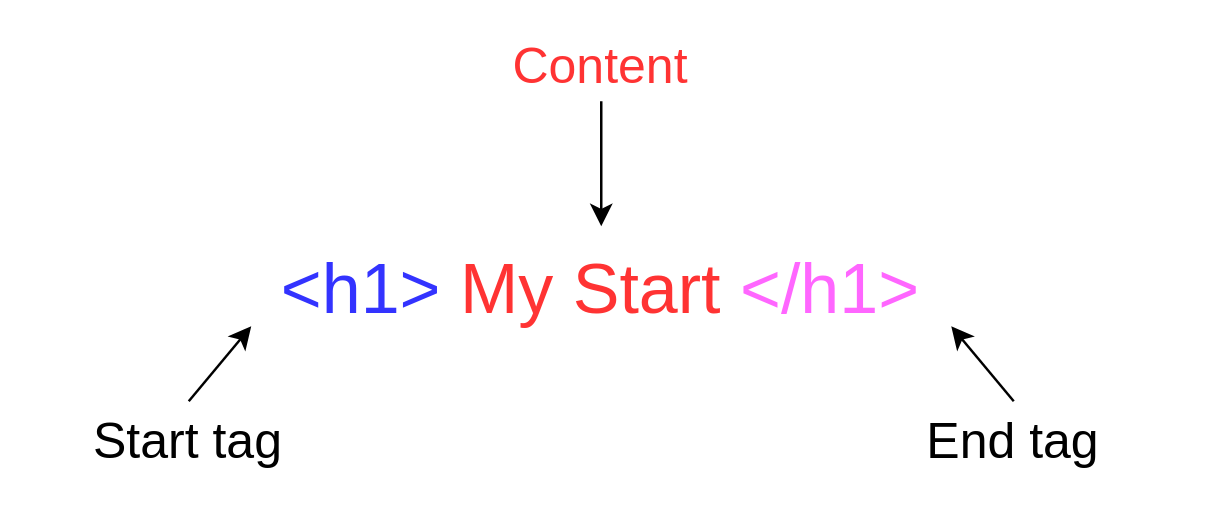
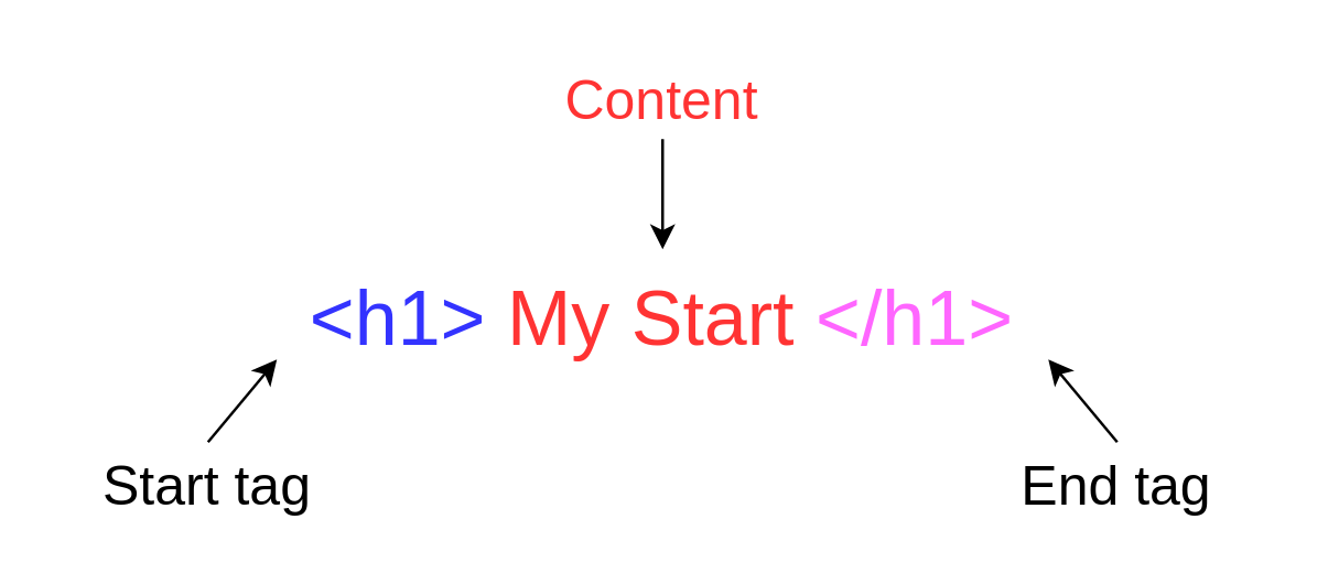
  <mxCell id="0" />
  <mxCell id="1" parent="0" />
  <mxCell id="2" value="&lt;font style=&quot;font-size: 28px&quot;&gt;&lt;font color=&quot;#3333ff&quot;&gt;&amp;lt;h1&amp;gt;&lt;/font&gt; &lt;font color=&quot;#ff3333&quot;&gt;My Start&lt;/font&gt; &lt;font color=&quot;#ff66ff&quot;&gt;&amp;lt;/h1&amp;gt;&lt;/font&gt;&lt;/font&gt;" style="text;html=1;strokeColor=none;fillColor=none;align=center;verticalAlign=middle;whiteSpace=wrap;rounded=0;" vertex="1" parent="1"><mxGeometry x="70" y="60" width="340" height="110" as="geometry" /></mxCell>
  <mxCell id="3" value="Start tag" style="text;html=1;strokeColor=none;fillColor=none;align=center;verticalAlign=middle;whiteSpace=wrap;rounded=0;fontSize=20;" vertex="1" parent="1"><mxGeometry x="20" y="160" width="110" height="30" as="geometry" /></mxCell>
  <mxCell id="4" value="End tag" style="text;html=1;strokeColor=none;fillColor=none;align=center;verticalAlign=middle;whiteSpace=wrap;rounded=0;fontSize=20;" vertex="1" parent="1"><mxGeometry x="350" y="160" width="110" height="30" as="geometry" /></mxCell>
- <mxCell id="5" value="&lt;font color=&quot;#ff3333&quot;&gt;Content&lt;/font&gt;" style="text;html=1;strokeColor=none;fillColor=none;align=center;verticalAlign=middle;whiteSpace=wrap;rounded=0;fontSize=20;" vertex="1" parent="1"><mxGeometry x="185" y="10" width="110" height="30" as="geometry" /></mxCell>
+ <mxCell id="5" value="&lt;font color=&quot;#ff3333&quot;&gt;Content&lt;/font&gt;" style="text;html=1;strokeColor=none;fillColor=none;align=center;verticalAlign=middle;whiteSpace=wrap;rounded=0;fontSize=20;" vertex="1" parent="1"><mxGeometry x="185" y="20" width="110" height="30" as="geometry" /></mxCell>
  <mxCell id="6" value="" style="endArrow=classic;html=1;rounded=0;fontSize=20;exitX=0.5;exitY=0;exitDx=0;exitDy=0;" edge="1" parent="1" source="3"><mxGeometry width="50" height="50" relative="1" as="geometry"><mxPoint x="200" y="230" as="sourcePoint" /><mxPoint x="100" y="130" as="targetPoint" /></mxGeometry></mxCell>
  <mxCell id="7" value="" style="endArrow=classic;html=1;rounded=0;fontSize=20;exitX=0.5;exitY=0;exitDx=0;exitDy=0;" edge="1" parent="1" source="4"><mxGeometry width="50" height="50" relative="1" as="geometry"><mxPoint x="410" y="180" as="sourcePoint" /><mxPoint x="380" y="130" as="targetPoint" /></mxGeometry></mxCell>
  <mxCell id="8" value="" style="endArrow=classic;html=1;rounded=0;fontSize=20;exitX=0.5;exitY=1;exitDx=0;exitDy=0;" edge="1" parent="1" source="5"><mxGeometry width="50" height="50" relative="1" as="geometry"><mxPoint x="220" y="50" as="sourcePoint" /><mxPoint x="240" y="90" as="targetPoint" /></mxGeometry></mxCell>
